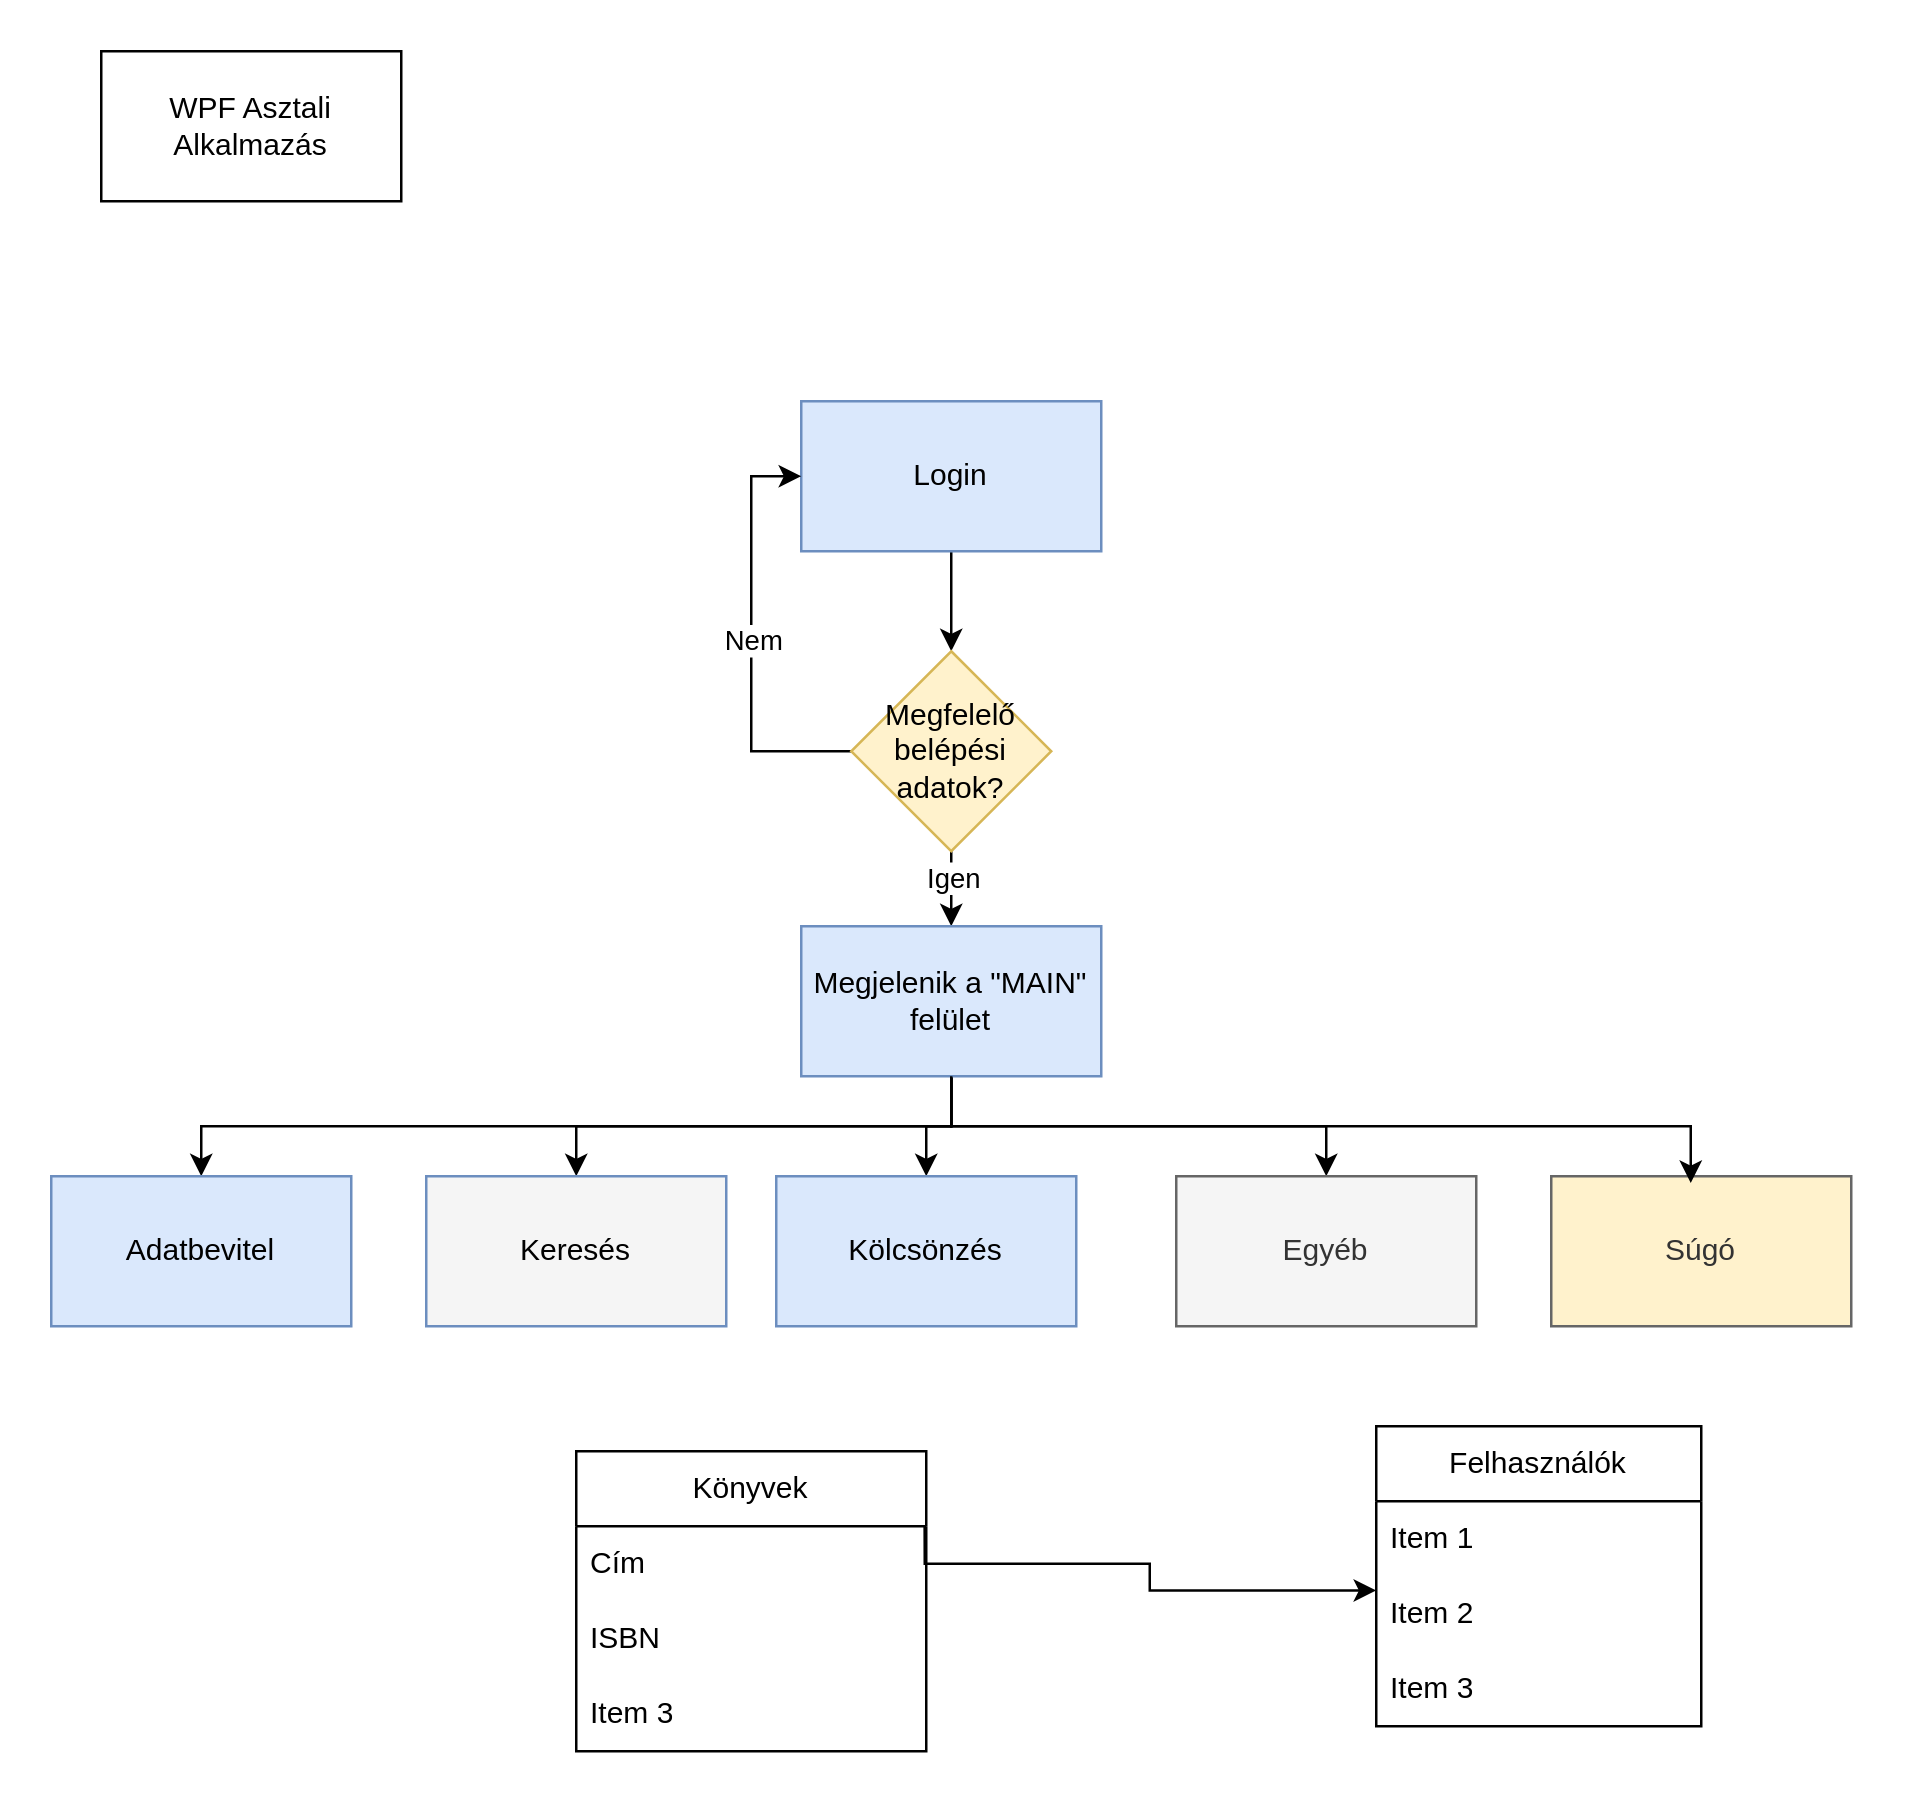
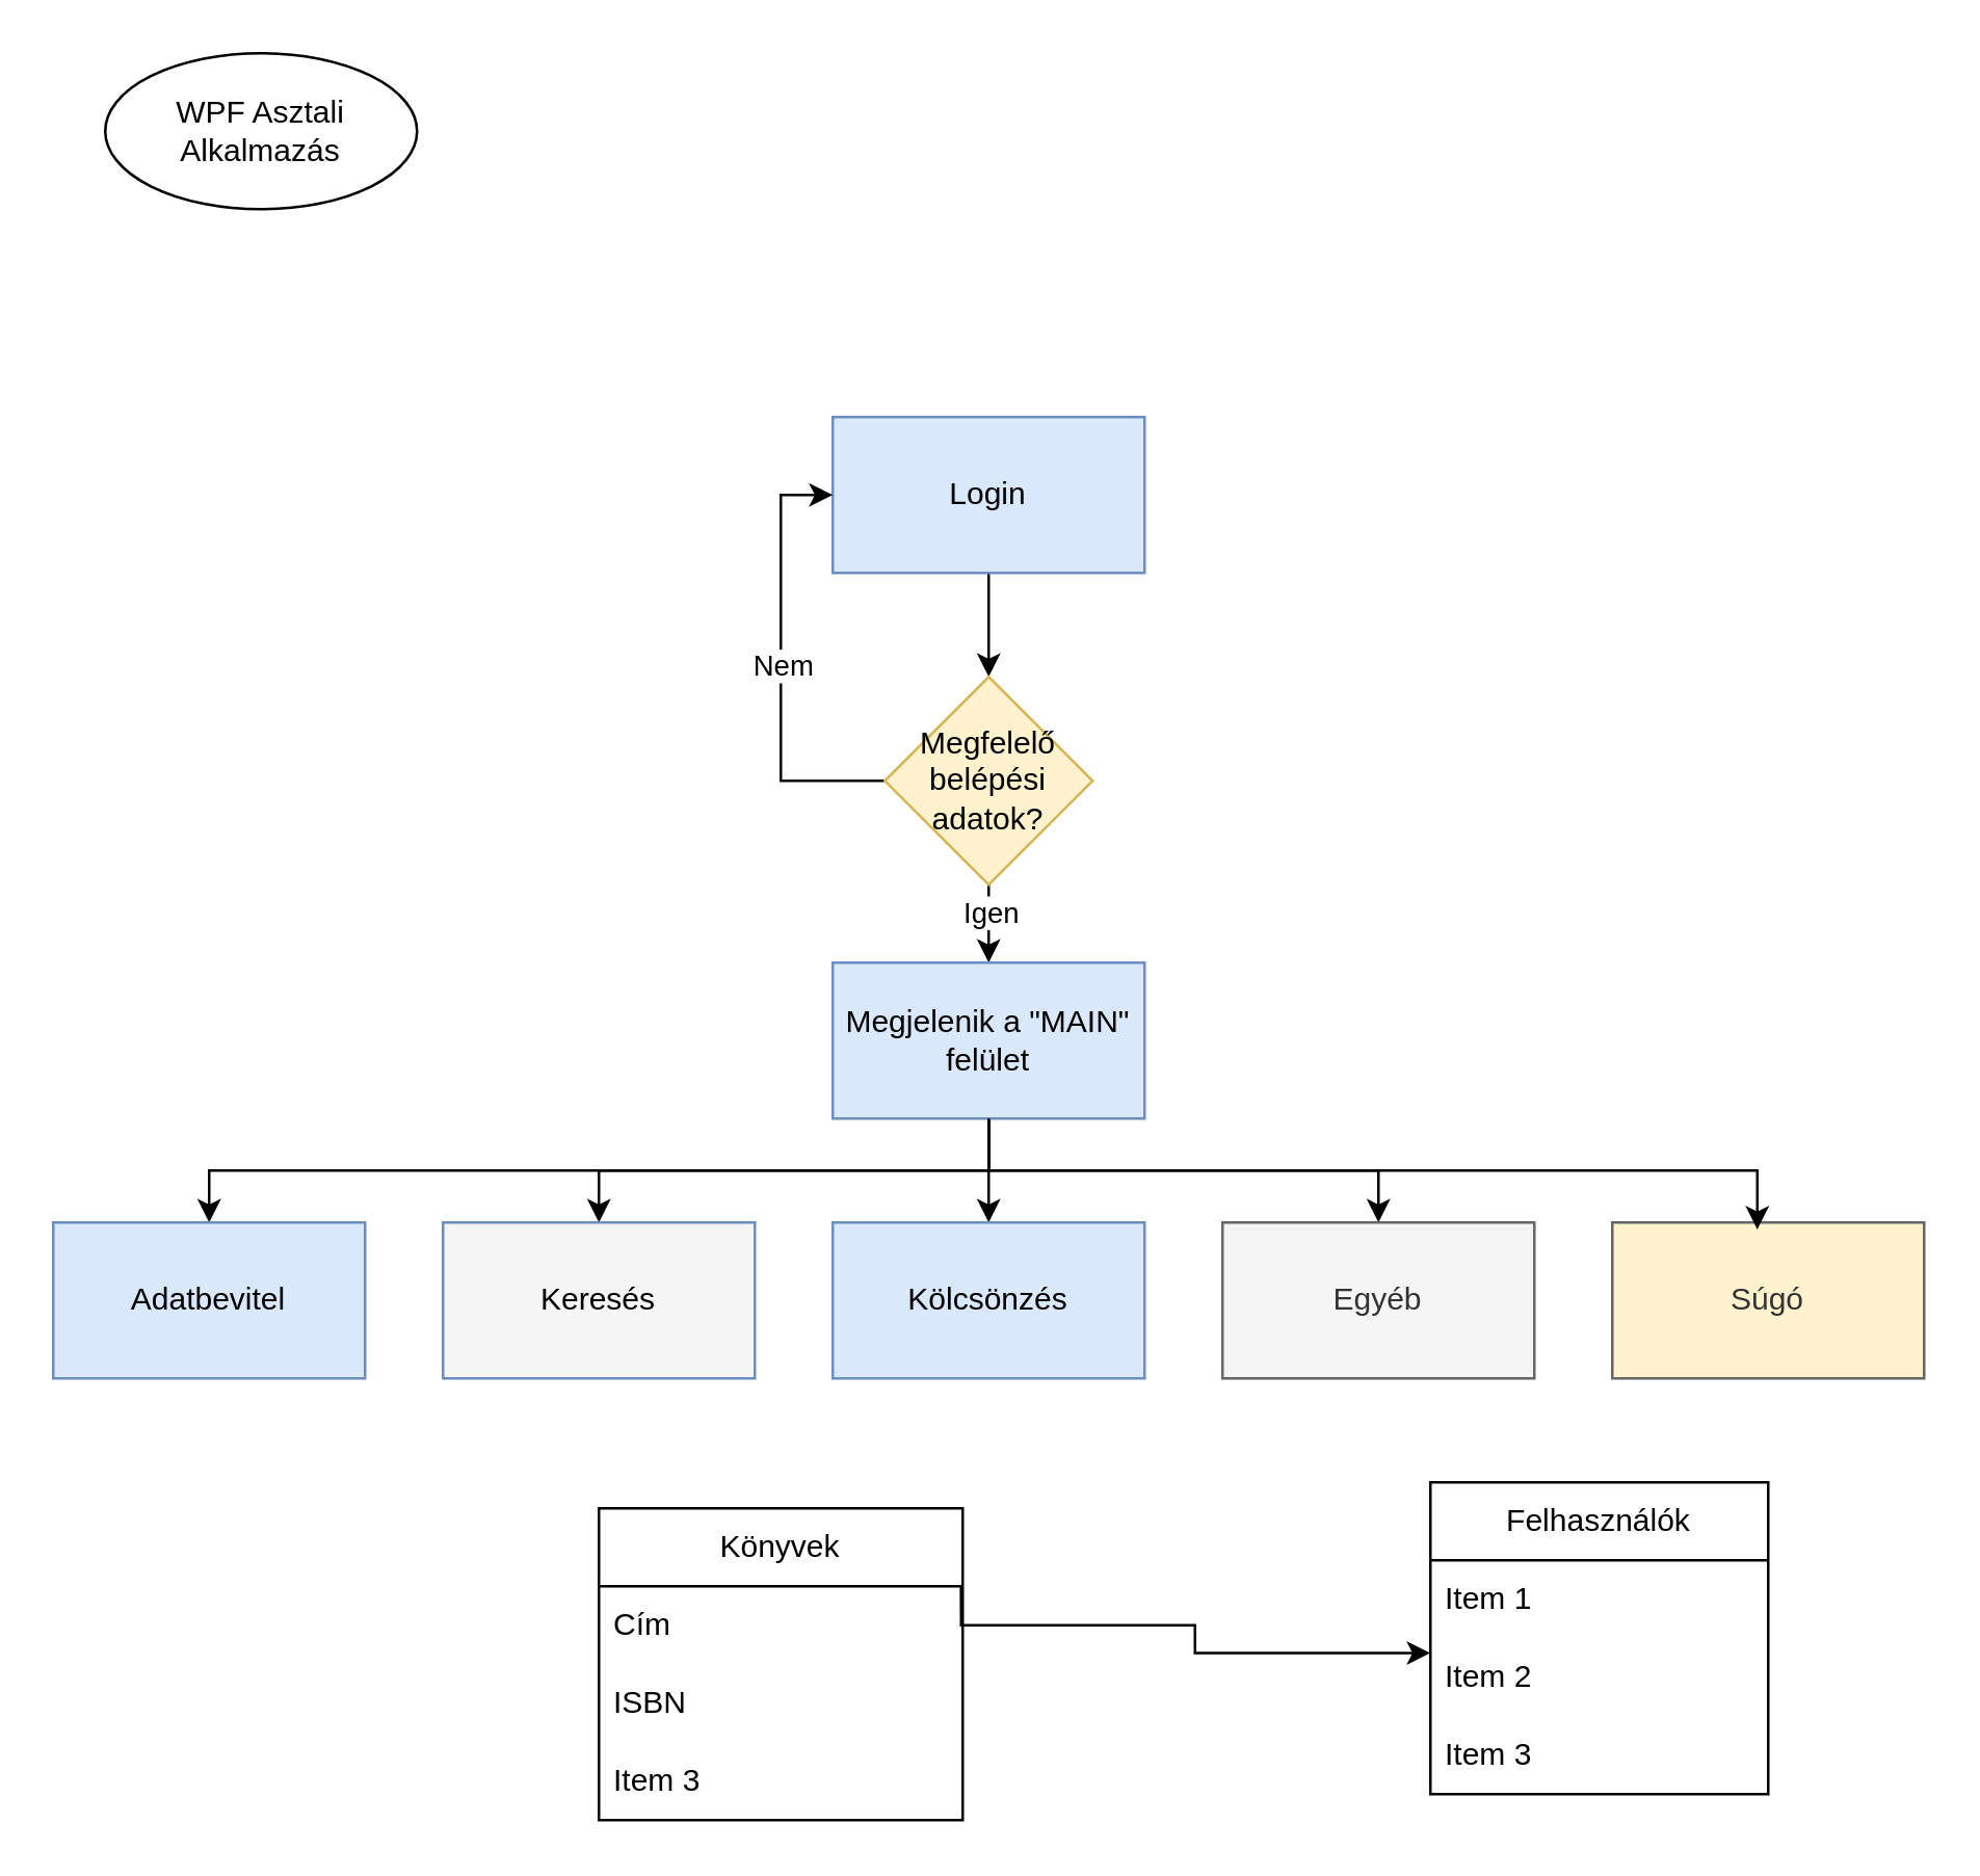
  <mxCell id="0" />
  <mxCell id="1" parent="0" />
- <mxCell id="2" value="WPF Asztali Alkalmazás" style="rounded=0;whiteSpace=wrap;html=1;" parent="1" vertex="1"><mxGeometry x="40" y="20" width="120" height="60" as="geometry" /></mxCell>
+ <mxCell id="2" value="WPF Asztali Alkalmazás" style="ellipse;whiteSpace=wrap;html=1;" parent="1" vertex="1"><mxGeometry x="40" y="20" width="120" height="60" as="geometry" /></mxCell>
  <mxCell id="3" style="edgeStyle=orthogonalEdgeStyle;rounded=0;orthogonalLoop=1;jettySize=auto;html=1;exitX=0.5;exitY=1;exitDx=0;exitDy=0;entryX=0.5;entryY=0;entryDx=0;entryDy=0;" edge="1" parent="1" source="4" target="9"><mxGeometry relative="1" as="geometry" /></mxCell>
  <mxCell id="4" value="Login" style="rounded=0;whiteSpace=wrap;html=1;fillColor=#dae8fc;strokeColor=#6c8ebf;" vertex="1" parent="1"><mxGeometry x="320" y="160" width="120" height="60" as="geometry" /></mxCell>
  <mxCell id="5" style="edgeStyle=orthogonalEdgeStyle;rounded=0;orthogonalLoop=1;jettySize=auto;html=1;exitX=0;exitY=0.5;exitDx=0;exitDy=0;entryX=0;entryY=0.5;entryDx=0;entryDy=0;" edge="1" parent="1" source="9" target="4"><mxGeometry relative="1" as="geometry" /></mxCell>
  <mxCell id="6" value="Nem" style="edgeLabel;html=1;align=center;verticalAlign=middle;resizable=0;points=[];" vertex="1" connectable="0" parent="5"><mxGeometry relative="1" as="geometry"><mxPoint as="offset" /></mxGeometry></mxCell>
  <mxCell id="7" style="edgeStyle=orthogonalEdgeStyle;rounded=0;orthogonalLoop=1;jettySize=auto;html=1;exitX=0.5;exitY=1;exitDx=0;exitDy=0;entryX=0.5;entryY=0;entryDx=0;entryDy=0;" edge="1" parent="1" source="9" target="14"><mxGeometry relative="1" as="geometry" /></mxCell>
  <mxCell id="8" value="Igen" style="edgeLabel;html=1;align=center;verticalAlign=middle;resizable=0;points=[];" vertex="1" connectable="0" parent="7"><mxGeometry x="-0.345" relative="1" as="geometry"><mxPoint as="offset" /></mxGeometry></mxCell>
  <mxCell id="9" value="Megfelelő belépési adatok?" style="rhombus;whiteSpace=wrap;html=1;fillColor=#fff2cc;strokeColor=#d6b656;" vertex="1" parent="1"><mxGeometry x="340" y="260" width="80" height="80" as="geometry" /></mxCell>
  <mxCell id="10" style="edgeStyle=orthogonalEdgeStyle;rounded=0;orthogonalLoop=1;jettySize=auto;html=1;exitX=0.5;exitY=1;exitDx=0;exitDy=0;" edge="1" parent="1" source="14" target="15"><mxGeometry relative="1" as="geometry" /></mxCell>
  <mxCell id="11" style="edgeStyle=orthogonalEdgeStyle;rounded=0;orthogonalLoop=1;jettySize=auto;html=1;exitX=0.5;exitY=1;exitDx=0;exitDy=0;entryX=0.5;entryY=0;entryDx=0;entryDy=0;" edge="1" parent="1" source="14" target="16"><mxGeometry relative="1" as="geometry" /></mxCell>
  <mxCell id="12" style="edgeStyle=orthogonalEdgeStyle;rounded=0;orthogonalLoop=1;jettySize=auto;html=1;exitX=0.5;exitY=1;exitDx=0;exitDy=0;" edge="1" parent="1" source="14" target="17"><mxGeometry relative="1" as="geometry" /></mxCell>
  <mxCell id="13" style="edgeStyle=orthogonalEdgeStyle;rounded=0;orthogonalLoop=1;jettySize=auto;html=1;exitX=0.5;exitY=1;exitDx=0;exitDy=0;entryX=0.5;entryY=0;entryDx=0;entryDy=0;" edge="1" parent="1" source="14" target="18"><mxGeometry relative="1" as="geometry" /></mxCell>
  <mxCell id="14" value="Megjelenik a &quot;MAIN&quot; felület" style="rounded=0;whiteSpace=wrap;html=1;fillColor=#dae8fc;strokeColor=#6c8ebf;" vertex="1" parent="1"><mxGeometry x="320" y="370" width="120" height="60" as="geometry" /></mxCell>
  <mxCell id="15" value="Adatbevitel" style="rounded=0;whiteSpace=wrap;html=1;fillColor=#dae8fc;strokeColor=#6c8ebf;" vertex="1" parent="1"><mxGeometry x="20" y="470" width="120" height="60" as="geometry" /></mxCell>
  <mxCell id="16" value="Keresés" style="rounded=0;whiteSpace=wrap;html=1;fillColor=#f5f5f5;strokeColor=#6c8ebf;" vertex="1" parent="1"><mxGeometry x="170" y="470" width="120" height="60" as="geometry" /></mxCell>
- <mxCell id="17" value="Kölcsönzés" style="rounded=0;whiteSpace=wrap;html=1;fillColor=#dae8fc;strokeColor=#6c8ebf;" vertex="1" parent="1"><mxGeometry x="310" y="470" width="120" height="60" as="geometry" /></mxCell>
+ <mxCell id="17" value="Kölcsönzés" style="rounded=0;whiteSpace=wrap;html=1;fillColor=#dae8fc;strokeColor=#6c8ebf;" vertex="1" parent="1"><mxGeometry x="320" y="470" width="120" height="60" as="geometry" /></mxCell>
  <mxCell id="18" value="Egyéb" style="rounded=0;whiteSpace=wrap;html=1;fillColor=#f5f5f5;strokeColor=#666666;fontColor=#333333;" vertex="1" parent="1"><mxGeometry x="470" y="470" width="120" height="60" as="geometry" /></mxCell>
  <mxCell id="19" value="Súgó" style="rounded=0;whiteSpace=wrap;html=1;fillColor=#fff2cc;strokeColor=#666666;fontColor=#333333;" vertex="1" parent="1"><mxGeometry x="620" y="470" width="120" height="60" as="geometry" /></mxCell>
  <mxCell id="20" value="Felhasználók" style="swimlane;fontStyle=0;childLayout=stackLayout;horizontal=1;startSize=30;horizontalStack=0;resizeParent=1;resizeParentMax=0;resizeLast=0;collapsible=1;marginBottom=0;whiteSpace=wrap;html=1;" vertex="1" parent="1"><mxGeometry x="550" y="570" width="130" height="120" as="geometry" /></mxCell>
  <mxCell id="21" value="Item 1" style="text;strokeColor=none;fillColor=none;align=left;verticalAlign=middle;spacingLeft=4;spacingRight=4;overflow=hidden;points=[[0,0.5],[1,0.5]];portConstraint=eastwest;rotatable=0;whiteSpace=wrap;html=1;" vertex="1" parent="20"><mxGeometry y="30" width="130" height="30" as="geometry" /></mxCell>
  <mxCell id="22" value="Item 2" style="text;strokeColor=none;fillColor=none;align=left;verticalAlign=middle;spacingLeft=4;spacingRight=4;overflow=hidden;points=[[0,0.5],[1,0.5]];portConstraint=eastwest;rotatable=0;whiteSpace=wrap;html=1;" vertex="1" parent="20"><mxGeometry y="60" width="130" height="30" as="geometry" /></mxCell>
  <mxCell id="23" value="Item 3" style="text;strokeColor=none;fillColor=none;align=left;verticalAlign=middle;spacingLeft=4;spacingRight=4;overflow=hidden;points=[[0,0.5],[1,0.5]];portConstraint=eastwest;rotatable=0;whiteSpace=wrap;html=1;" vertex="1" parent="20"><mxGeometry y="90" width="130" height="30" as="geometry" /></mxCell>
  <mxCell id="24" value="Könyvek" style="swimlane;fontStyle=0;childLayout=stackLayout;horizontal=1;startSize=30;horizontalStack=0;resizeParent=1;resizeParentMax=0;resizeLast=0;collapsible=1;marginBottom=0;whiteSpace=wrap;html=1;" vertex="1" parent="1"><mxGeometry x="230" y="580" width="140" height="120" as="geometry" /></mxCell>
  <mxCell id="25" value="Cím" style="text;strokeColor=none;fillColor=none;align=left;verticalAlign=middle;spacingLeft=4;spacingRight=4;overflow=hidden;points=[[0,0.5],[1,0.5]];portConstraint=eastwest;rotatable=0;whiteSpace=wrap;html=1;" vertex="1" parent="24"><mxGeometry y="30" width="140" height="30" as="geometry" /></mxCell>
  <mxCell id="26" value="ISBN" style="text;strokeColor=none;fillColor=none;align=left;verticalAlign=middle;spacingLeft=4;spacingRight=4;overflow=hidden;points=[[0,0.5],[1,0.5]];portConstraint=eastwest;rotatable=0;whiteSpace=wrap;html=1;" vertex="1" parent="24"><mxGeometry y="60" width="140" height="30" as="geometry" /></mxCell>
  <mxCell id="27" value="Item 3" style="text;strokeColor=none;fillColor=none;align=left;verticalAlign=middle;spacingLeft=4;spacingRight=4;overflow=hidden;points=[[0,0.5],[1,0.5]];portConstraint=eastwest;rotatable=0;whiteSpace=wrap;html=1;" vertex="1" parent="24"><mxGeometry y="90" width="140" height="30" as="geometry" /></mxCell>
  <mxCell id="28" style="edgeStyle=orthogonalEdgeStyle;rounded=0;orthogonalLoop=1;jettySize=auto;html=1;exitX=1;exitY=0.5;exitDx=0;exitDy=0;entryX=0.005;entryY=0.69;entryDx=0;entryDy=0;entryPerimeter=0;" edge="1" parent="1"><mxGeometry relative="1" as="geometry"><mxPoint x="369.35" y="610" as="sourcePoint" /><mxPoint x="550" y="635.7" as="targetPoint" /><Array as="points"><mxPoint x="369.35" y="625" /><mxPoint x="459.35" y="625" /><mxPoint x="459.35" y="636" /></Array></mxGeometry></mxCell>
  <mxCell id="29" style="edgeStyle=orthogonalEdgeStyle;rounded=0;orthogonalLoop=1;jettySize=auto;html=1;exitX=0.5;exitY=1;exitDx=0;exitDy=0;entryX=0.465;entryY=0.045;entryDx=0;entryDy=0;entryPerimeter=0;" edge="1" parent="1" source="14" target="19"><mxGeometry relative="1" as="geometry" /></mxCell>
